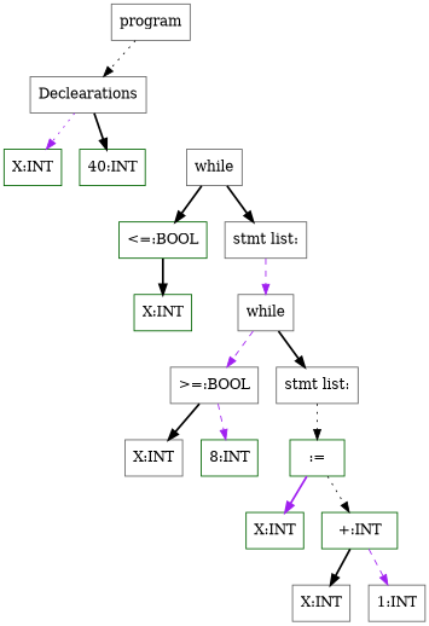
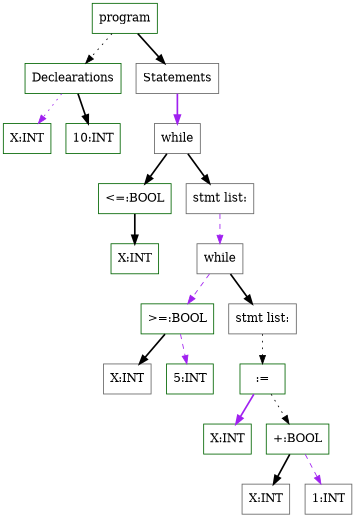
  digraph {
    ordering=out
    node [color=darkgreen fillcolor=white shape=box style=filled]
    edge [color=black style=bold]
-   n1 [color=gray40 label=program]
-   n2 [color=gray40 label=Declearations]
+   n1 [label=program]
+   n2 [label=Declearations]
+   n3 [color=gray40 label=Statements]
    n4 [label="X:INT"]
-   n5 [label="40:INT"]
+   n5 [label="10:INT"]
    n6 [color=gray40 label=while]
    n7 [label="<=:BOOL"]
    n8 [color=gray40 label="stmt list:"]
    n9 [label="X:INT"]
    n10 [color=gray40 label=while]
-   n11 [color=gray40 label=">=:BOOL"]
+   n11 [label=">=:BOOL"]
    n12 [color=gray40 label="stmt list:"]
    n13 [color=gray40 label="X:INT"]
-   n14 [label="8:INT"]
+   n14 [label="5:INT"]
    n15 [label=":="]
    n16 [label="X:INT"]
-   n17 [label="+:INT"]
+   n17 [label="+:BOOL"]
    n18 [color=gray40 label="X:INT"]
    n19 [color=gray40 label="1:INT"]
    n1 -> n2 [style=dotted]
+   n1 -> n3
    n2 -> n4 [color=purple style=dotted]
    n2 -> n5
+   n3 -> n6 [color=purple]
    n6 -> n7
    n6 -> n8
    n7 -> n9
    n8 -> n10 [color=purple style=dashed]
    n10 -> n11 [color=purple style=dashed]
    n10 -> n12
    n11 -> n13
    n11 -> n14 [color=purple style=dashed]
    n12 -> n15 [style=dotted]
    n15 -> n16 [color=purple]
    n15 -> n17 [style=dotted]
    n17 -> n18
    n17 -> n19 [color=purple style=dashed]
  }
